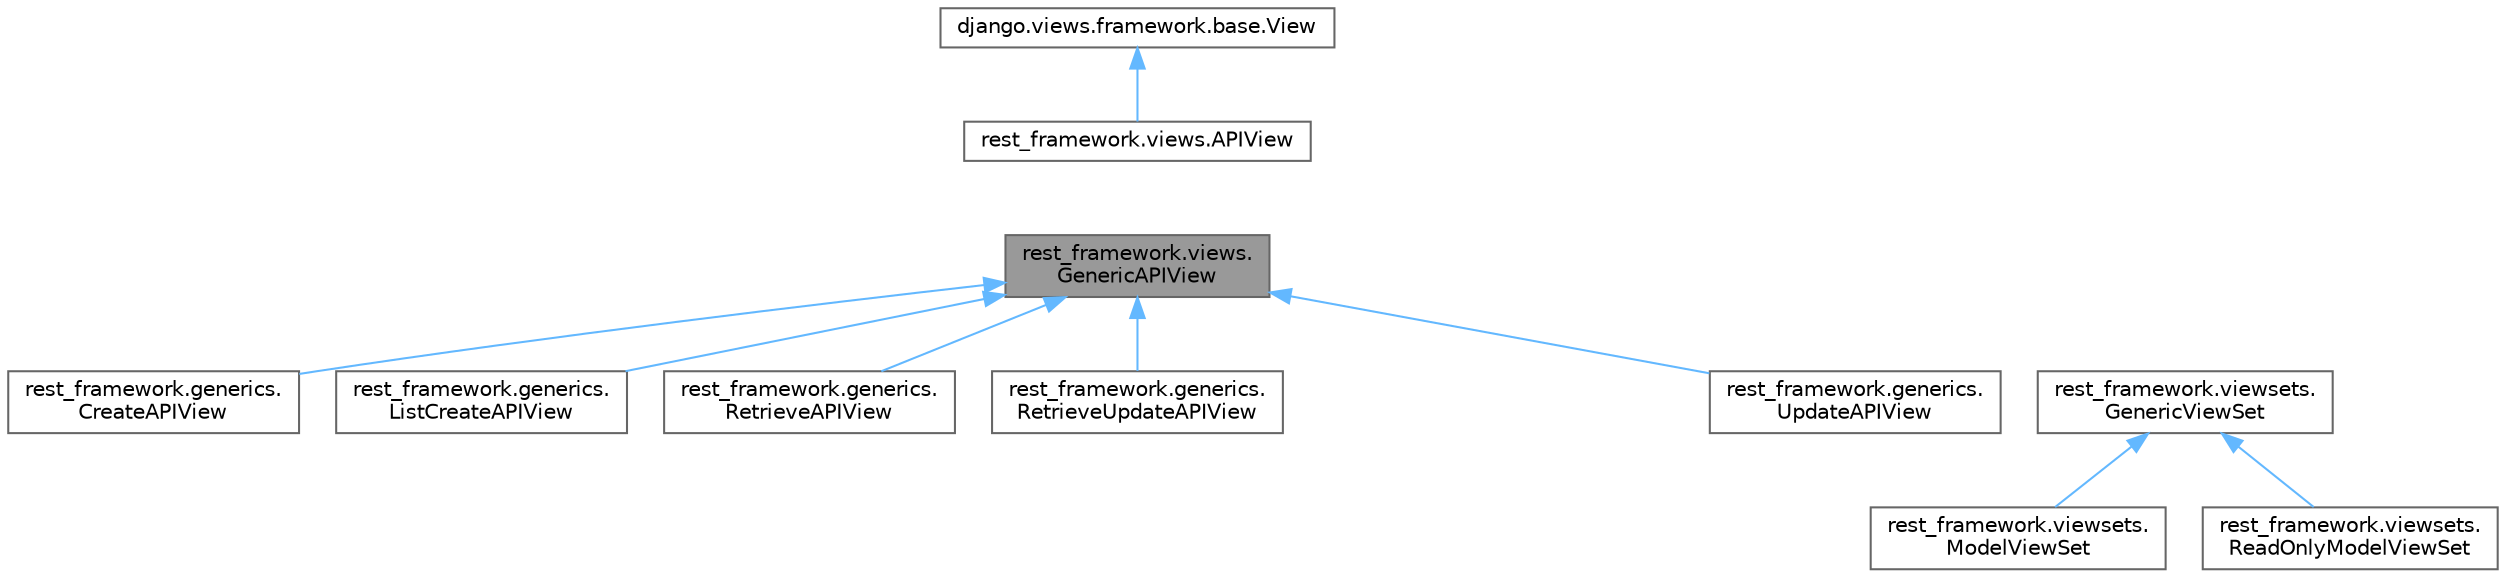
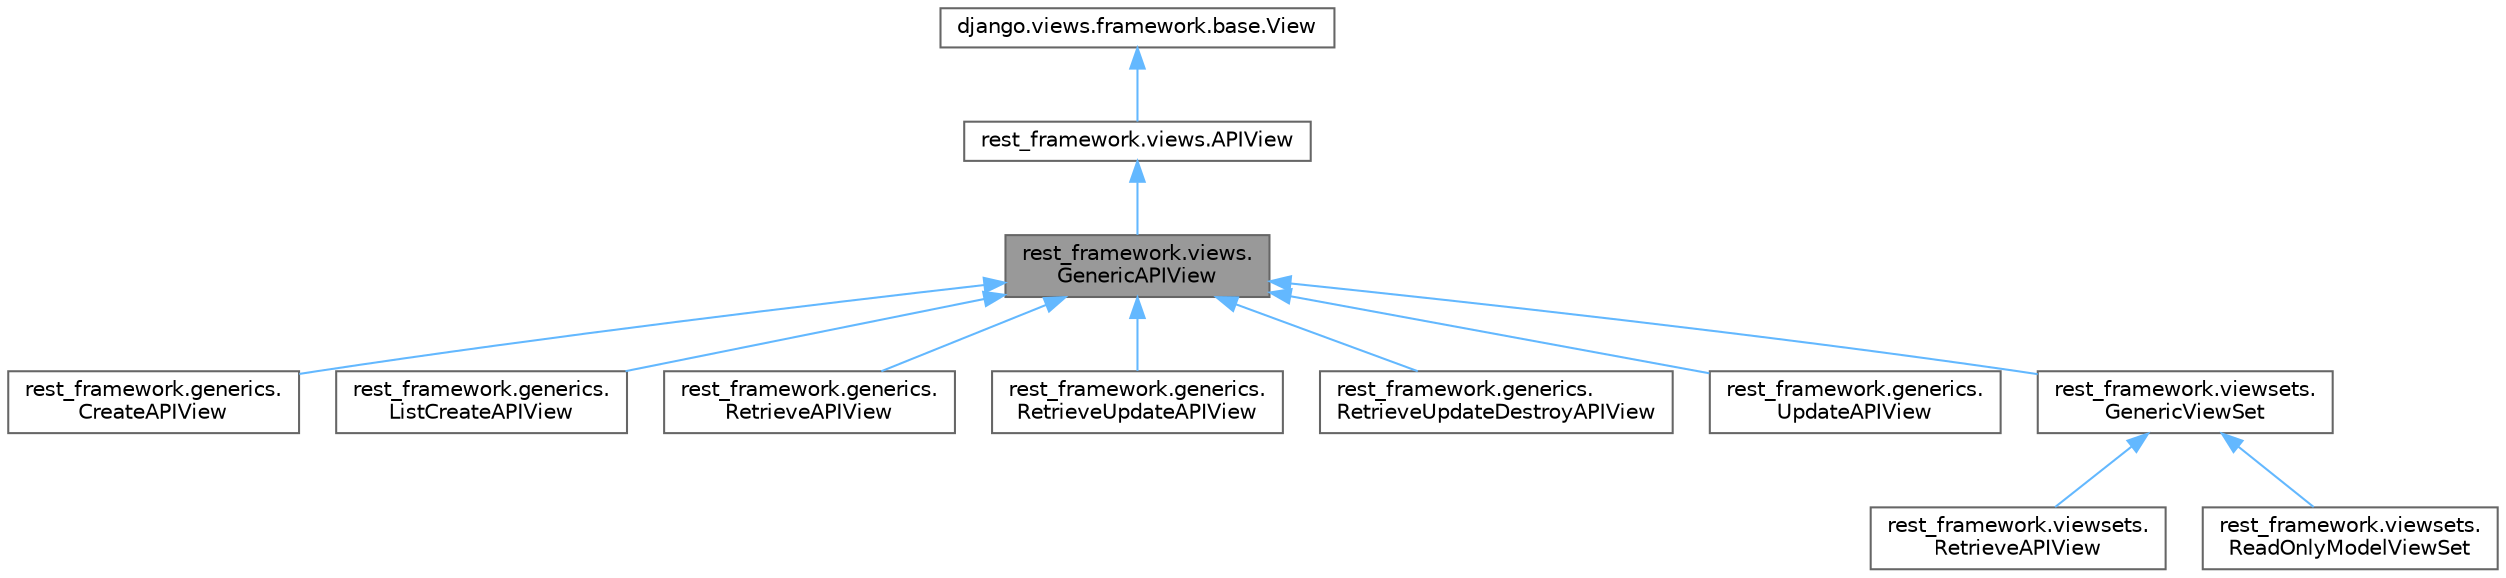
  digraph {
    rankdir=TB
    node [color=gray40 fillcolor=white fontname=Helvetica fontsize=10 shape=box style=filled]
    edge [color=steelblue1 dir=back fontname=Helvetica fontsize=10 labelfontname=Helvetica labelfontsize=10 style=solid]
    n1 [fillcolor=grey60 fontcolor=black height=0.2 label="rest_framework.views.\lGenericAPIView" width=0.4]
    n2 [height=0.2 label="rest_framework.generics.\lCreateAPIView" width=0.4]
    n3 [height=0.2 label="rest_framework.generics.\lListCreateAPIView" width=0.4]
    n4 [height=0.2 label="rest_framework.generics.\lRetrieveAPIView" width=0.4]
    n5 [height=0.2 label="rest_framework.generics.\lRetrieveUpdateAPIView" width=0.4]
+   n6 [height=0.2 label="rest_framework.generics.\lRetrieveUpdateDestroyAPIView" width=0.4]
    n7 [height=0.2 label="rest_framework.generics.\lUpdateAPIView" width=0.4]
    n8 [height=0.2 label="rest_framework.viewsets.\lGenericViewSet" width=0.4]
-   n9 [height=0.2 label="rest_framework.viewsets.\lModelViewSet" width=0.4]
+   n9 [height=0.2 label="rest_framework.viewsets.\lRetrieveAPIView" width=0.4]
    n10 [height=0.2 label="rest_framework.viewsets.\lReadOnlyModelViewSet" width=0.4]
    n11 [height=0.2 label="rest_framework.views.APIView" width=0.4]
    n12 [height=0.2 label="django.views.framework.base.View" width=0.4]
    n1 -> n2
    n1 -> n3
    n1 -> n4
    n1 -> n5
+   n1 -> n6
    n1 -> n7
+   n1 -> n8
    n8 -> n9
    n8 -> n10
+   n11 -> n1
    n12 -> n11
  }
